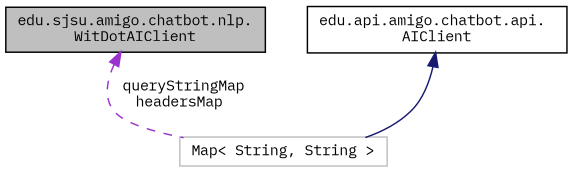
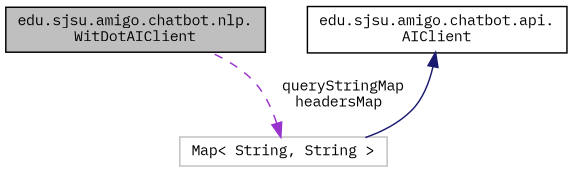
  digraph {
    fontname="IBM Plex Mono"
    node [color=black fillcolor=white fontname="IBM Plex Mono" fontsize=10 shape=record style=filled]
    edge [dir=back fontname="IBM Plex Mono" fontsize=10 labelfontname=Helvetica labelfontsize=10]
    n1 [fillcolor=grey75 fontcolor=black height=0.2 label="edu.sjsu.amigo.chatbot.nlp.\lWitDotAIClient" width=0.4]
-   n2 [height=0.2 label="edu.api.amigo.chatbot.api.\lAIClient" width=0.4]
+   n2 [height=0.2 label="edu.sjsu.amigo.chatbot.api.\lAIClient" width=0.4]
    n3 [color=grey75 height=0.2 label="Map\< String, String \>" width=0.4]
    n2 -> n3 [color=midnightblue style=solid]
-   n1 -> n3 [color=darkorchid3 label=" queryStringMap\nheadersMap" style=dashed]
+   n3 -> n1 [color=darkorchid3 label=" queryStringMap\nheadersMap" style=dashed]
  }
